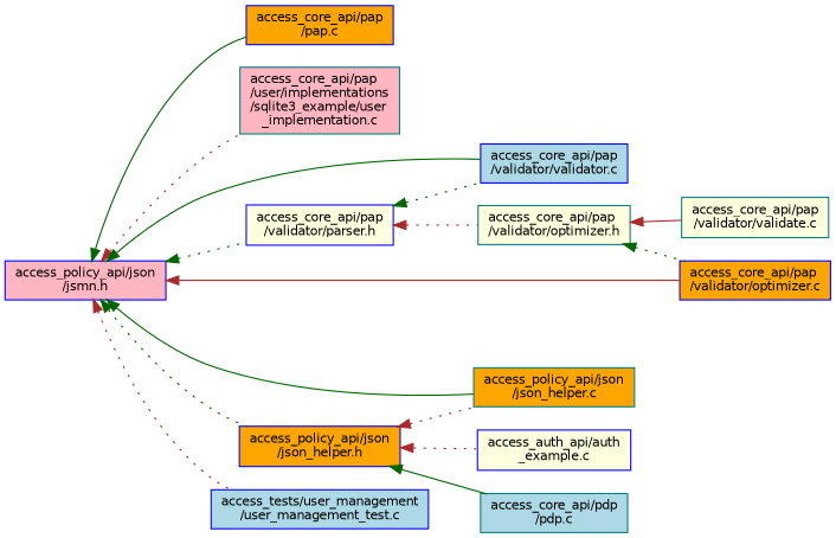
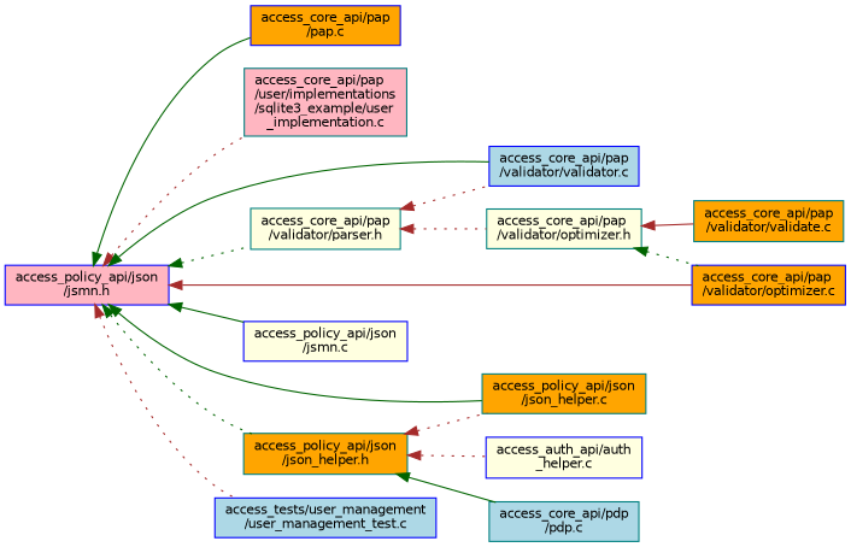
  digraph {
    rankdir=LR
    node [color=blue fillcolor=lightyellow fontname=Helvetica fontsize=10 shape=record style=filled]
    edge [color=darkgreen dir=back fontname=Helvetica fontsize=10 labelfontname=Helvetica labelfontsize=10 style=dotted]
    n1 [fillcolor=lightpink fontcolor=black height=0.2 label="access_policy_api/json\l/jsmn.h" width=0.4]
    n2 [fillcolor=orange height=0.2 label="access_core_api/pap\l/pap.c" width=0.4]
    n3 [color=teal fillcolor=lightpink height=0.2 label="access_core_api/pap\l/user/implementations\l/sqlite3_example/user\l_implementation.c" width=0.4]
-   n4 [height=0.2 label="access_core_api/pap\l/validator/parser.h" width=0.4]
+   n4 [color=teal height=0.2 label="access_core_api/pap\l/validator/parser.h" width=0.4]
    n5 [fillcolor=orange height=0.2 label="access_core_api/pap\l/validator/optimizer.c" width=0.4]
    n6 [fillcolor=lightblue height=0.2 label="access_core_api/pap\l/validator/validator.c" width=0.4]
-   n8 [fillcolor=orange height=0.2 label="access_policy_api/json\l/json_helper.h" width=0.4]
+   n7 [height=0.2 label="access_policy_api/json\l/jsmn.c" width=0.4]
+   n8 [color=teal fillcolor=orange height=0.2 label="access_policy_api/json\l/json_helper.h" width=0.4]
    n9 [color=teal fillcolor=orange height=0.2 label="access_policy_api/json\l/json_helper.c" width=0.4]
    n10 [fillcolor=lightblue height=0.2 label="access_tests/user_management\l/user_management_test.c" width=0.4]
    n11 [color=teal height=0.2 label="access_core_api/pap\l/validator/optimizer.h" width=0.4]
-   n12 [height=0.2 label="access_auth_api/auth\l_example.c" width=0.4]
+   n12 [height=0.2 label="access_auth_api/auth\l_helper.c" width=0.4]
    n13 [color=teal fillcolor=lightblue height=0.2 label="access_core_api/pdp\l/pdp.c" width=0.4]
-   n14 [color=teal height=0.2 label="access_core_api/pap\l/validator/validate.c" width=0.4]
+   n14 [color=teal fillcolor=orange height=0.2 label="access_core_api/pap\l/validator/validate.c" width=0.4]
    n1 -> n2 [style=solid]
    n1 -> n3 [color=brown]
    n1 -> n4
    n1 -> n5 [color=brown style=solid]
    n1 -> n6 [style=solid]
+   n1 -> n7 [style=solid]
    n1 -> n8
    n1 -> n9 [style=solid]
    n1 -> n10 [color=brown]
-   n4 -> n6
+   n4 -> n6 [color=brown]
    n4 -> n11 [color=brown]
    n8 -> n9 [color=brown]
    n8 -> n12 [color=brown]
    n8 -> n13 [style=solid]
    n11 -> n5
    n11 -> n14 [color=brown style=solid]
  }
